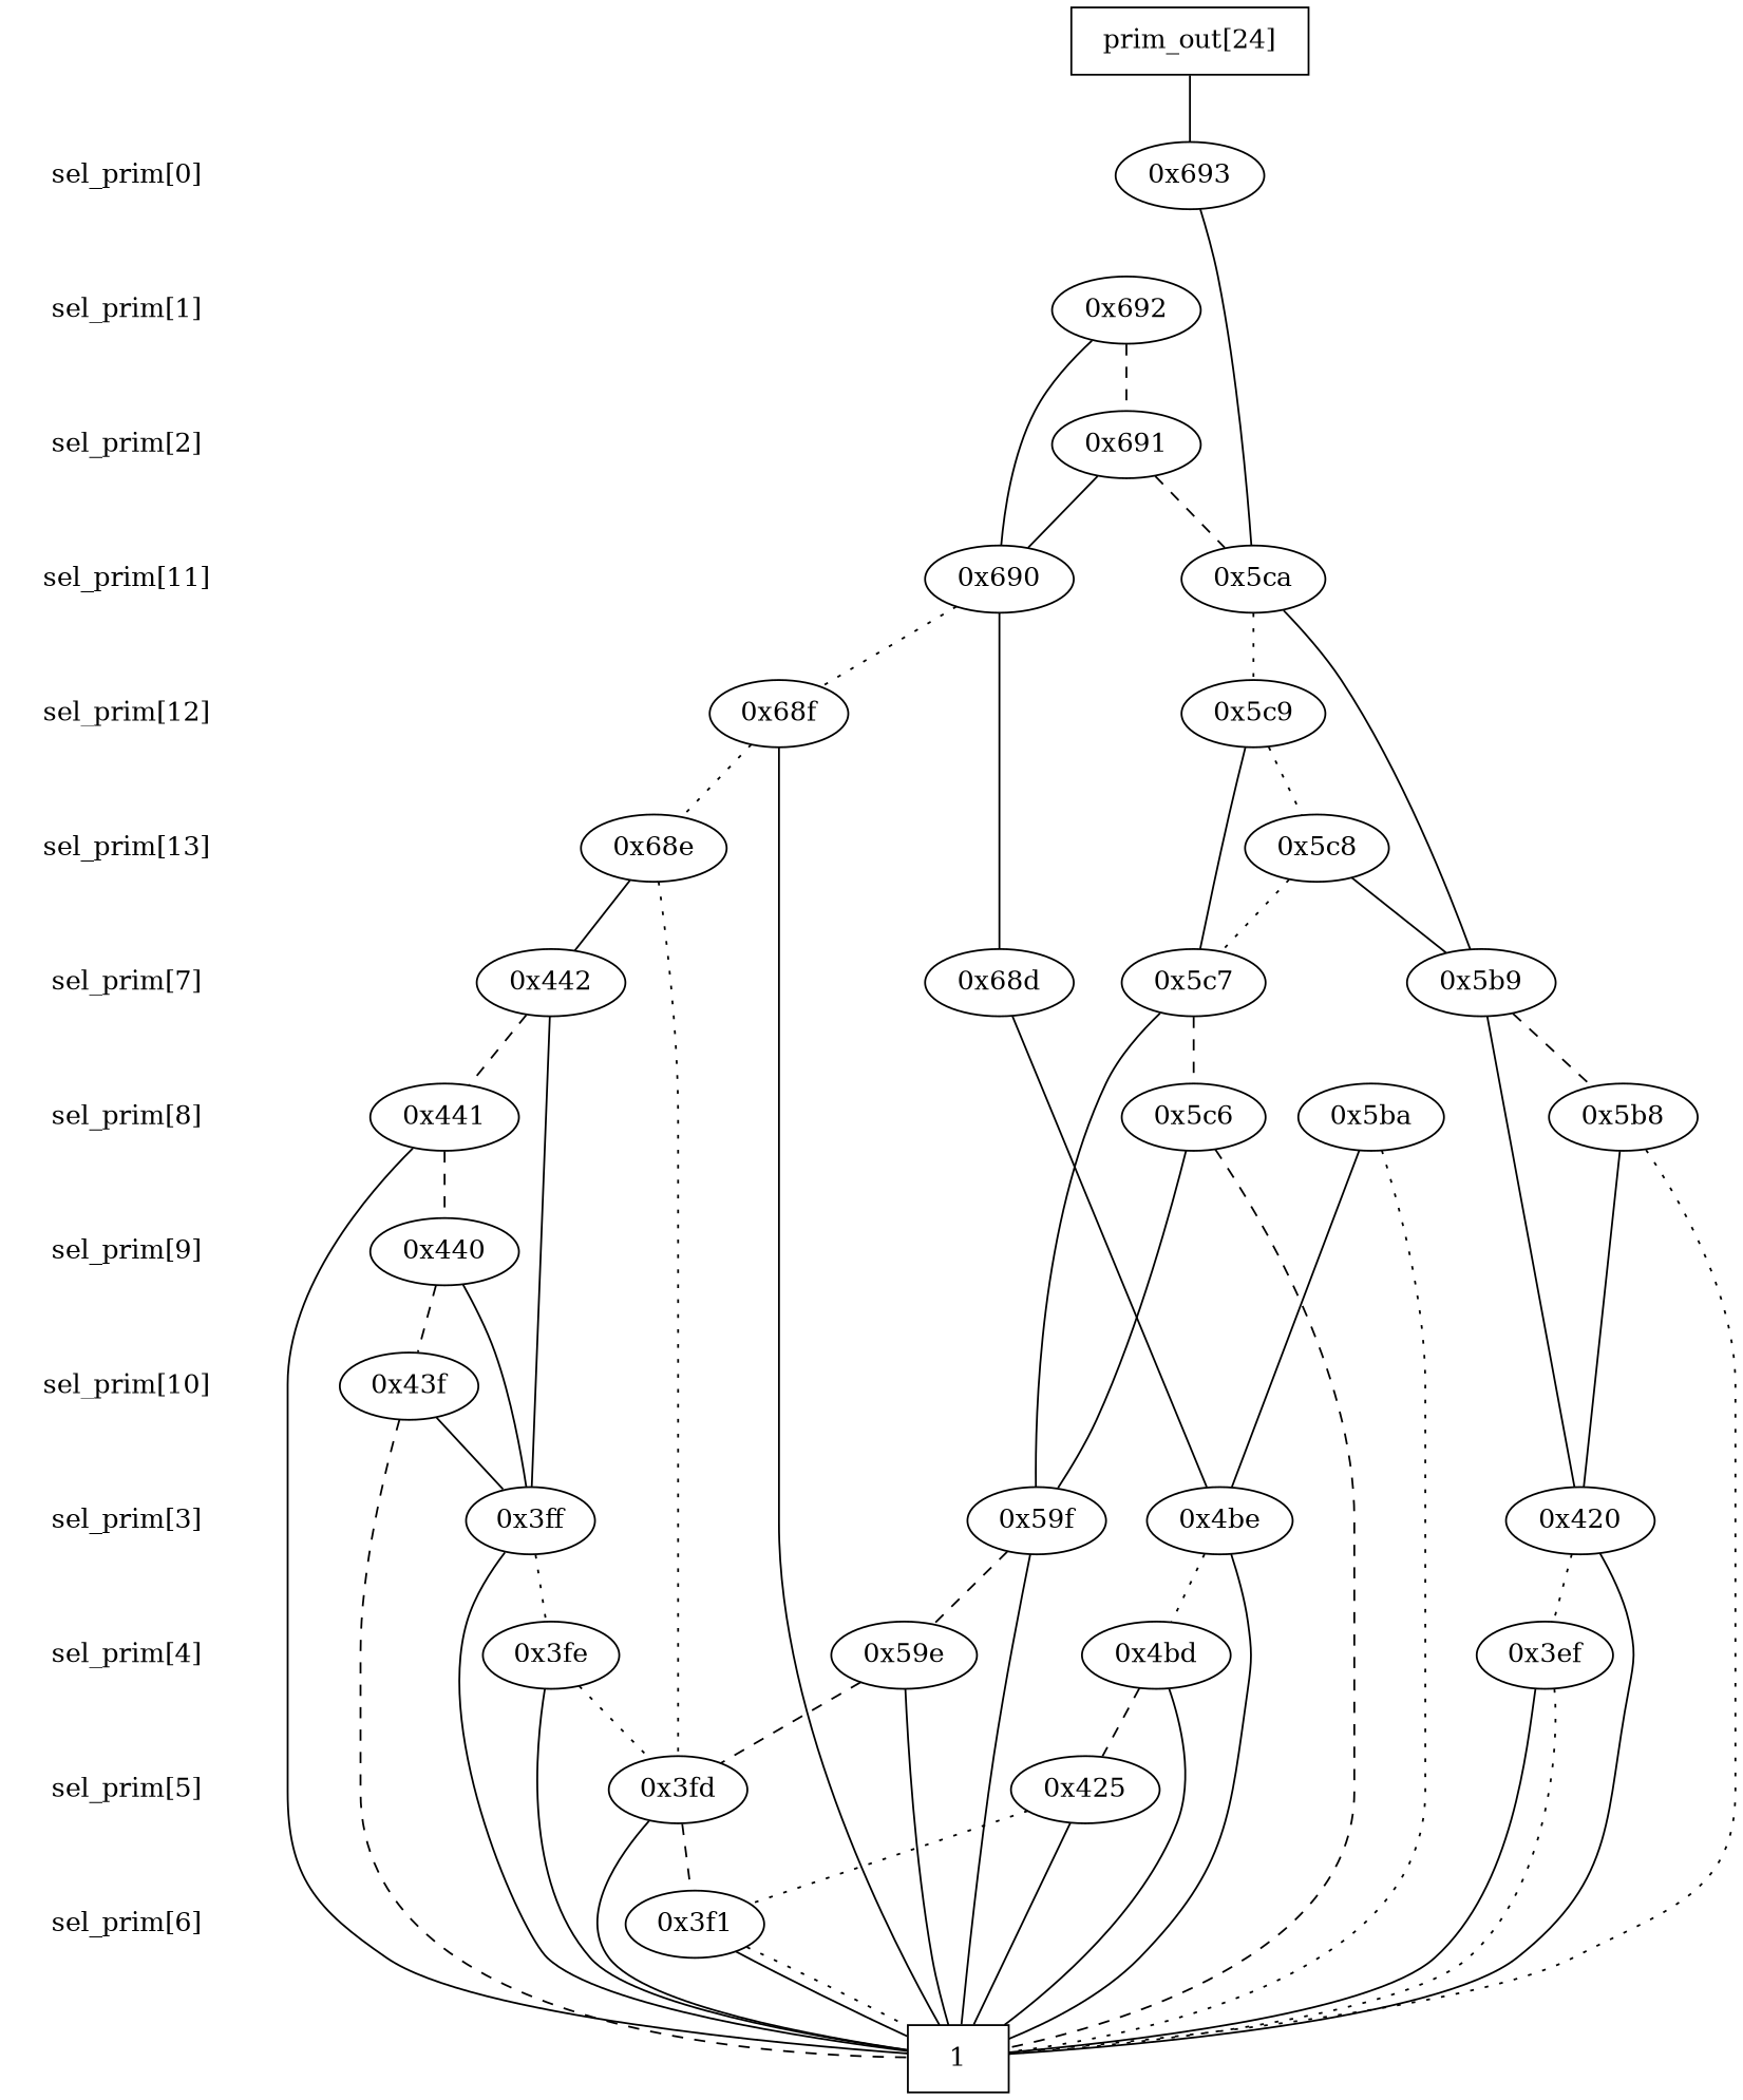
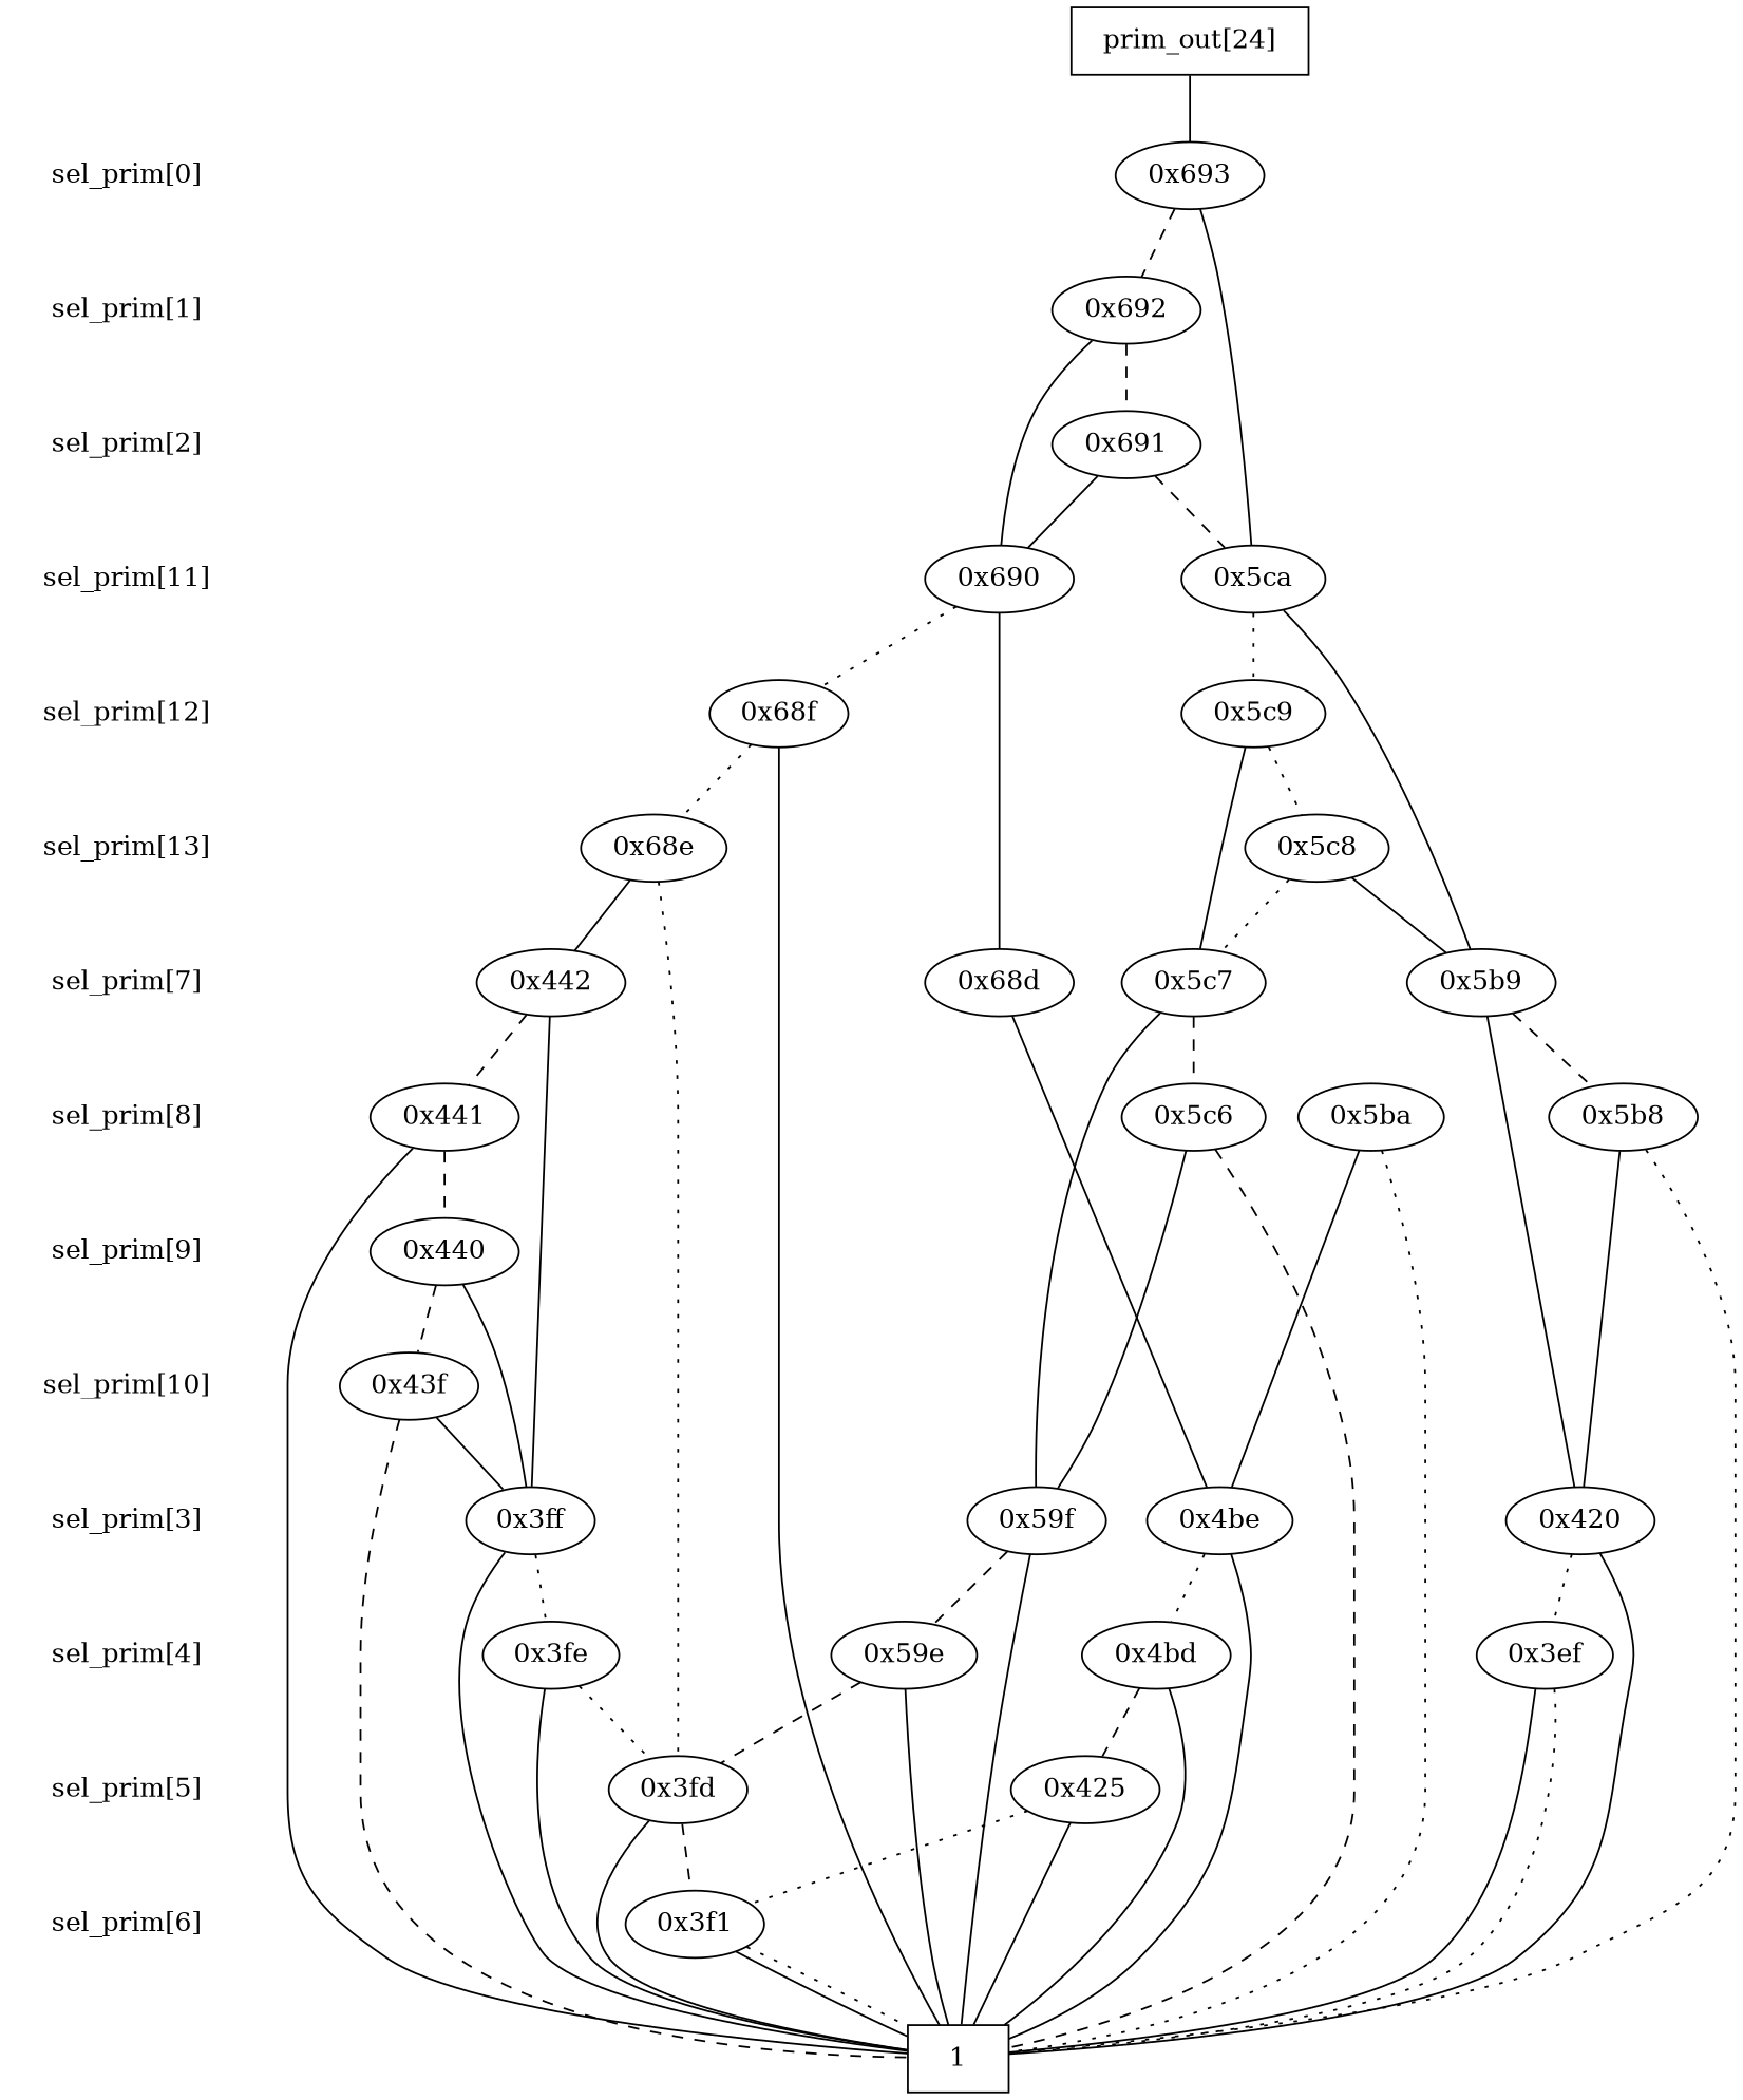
  digraph {
    edge [dir=none]
    "CONST NODES" [shape=plaintext style=invis]
    " sel_prim[0] " [shape=plaintext]
    " sel_prim[1] " [shape=plaintext]
    " sel_prim[2] " [shape=plaintext]
    " sel_prim[11] " [shape=plaintext]
    " sel_prim[12] " [shape=plaintext]
    " sel_prim[13] " [shape=plaintext]
    " sel_prim[7] " [shape=plaintext]
    " sel_prim[8] " [shape=plaintext]
    " sel_prim[9] " [shape=plaintext]
    " sel_prim[10] " [shape=plaintext]
    " sel_prim[3] " [shape=plaintext]
    " sel_prim[4] " [shape=plaintext]
    " sel_prim[5] " [shape=plaintext]
    " sel_prim[6] " [shape=plaintext]
    "  prim_out[24]  " [shape=box]
    "0x693"
    "0x692"
    "0x691"
    "0x690"
    "0x5ca"
    "0x5c9"
    "0x68f"
    "0x5c8"
    "0x68e"
    "0x5c7"
    "0x5b9"
    "0x68d"
    "0x442"
    "0x5b8"
    "0x5ba"
    "0x5c6"
    "0x441"
    "0x440"
    "0x43f"
    "0x420"
    "0x3ff"
    "0x4be"
    "0x59f"
    "0x3ef"
    "0x3fe"
    "0x59e"
    "0x4bd"
    "0x425"
    "0x3fd"
    "0x3f1"
    n47 [label=1 shape=box]
    subgraph sub_1 {
      "CONST NODES"
      " sel_prim[0] "
      " sel_prim[1] "
      " sel_prim[2] "
      " sel_prim[11] "
      " sel_prim[12] "
      " sel_prim[13] "
      " sel_prim[7] "
      " sel_prim[8] "
      " sel_prim[9] "
      " sel_prim[10] "
      " sel_prim[3] "
      " sel_prim[4] "
      " sel_prim[5] "
      " sel_prim[6] "
    }
    subgraph sub_2 {
      rank=same
      "  prim_out[24]  "
    }
    subgraph sub_3 {
      rank=same
      " sel_prim[0] "
      "0x693"
    }
    subgraph sub_4 {
      rank=same
      " sel_prim[1] "
      "0x692"
    }
    subgraph sub_5 {
      rank=same
      " sel_prim[2] "
      "0x691"
    }
    subgraph sub_6 {
      rank=same
      " sel_prim[11] "
      "0x690"
      "0x5ca"
    }
    subgraph sub_7 {
      rank=same
      " sel_prim[12] "
      "0x5c9"
      "0x68f"
    }
    subgraph sub_8 {
      rank=same
      " sel_prim[13] "
      "0x5c8"
      "0x68e"
    }
    subgraph sub_9 {
      rank=same
      " sel_prim[7] "
      "0x5c7"
      "0x5b9"
      "0x68d"
      "0x442"
    }
    subgraph sub_10 {
      rank=same
      " sel_prim[8] "
      "0x5b8"
      "0x5ba"
      "0x5c6"
      "0x441"
    }
    subgraph sub_11 {
      rank=same
      " sel_prim[9] "
      "0x440"
    }
    subgraph sub_12 {
      rank=same
      " sel_prim[10] "
      "0x43f"
    }
    subgraph sub_13 {
      rank=same
      " sel_prim[3] "
      "0x420"
      "0x3ff"
      "0x4be"
      "0x59f"
    }
    subgraph sub_14 {
      rank=same
      " sel_prim[4] "
      "0x3ef"
      "0x3fe"
      "0x59e"
      "0x4bd"
    }
    subgraph sub_15 {
      rank=same
      " sel_prim[5] "
      "0x425"
      "0x3fd"
    }
    subgraph sub_16 {
      rank=same
      " sel_prim[6] "
      "0x3f1"
    }
    subgraph sub_17 {
      rank=same
      "CONST NODES"
      subgraph sub_18 {
        rank=same
        n47
      }
    }
    " sel_prim[0] " -> " sel_prim[1] " [style=invis]
    " sel_prim[1] " -> " sel_prim[2] " [style=invis]
    " sel_prim[2] " -> " sel_prim[11] " [style=invis]
    " sel_prim[11] " -> " sel_prim[12] " [style=invis]
    " sel_prim[12] " -> " sel_prim[13] " [style=invis]
    " sel_prim[13] " -> " sel_prim[7] " [style=invis]
    " sel_prim[7] " -> " sel_prim[8] " [style=invis]
    " sel_prim[8] " -> " sel_prim[9] " [style=invis]
    " sel_prim[9] " -> " sel_prim[10] " [style=invis]
    " sel_prim[10] " -> " sel_prim[3] " [style=invis]
    " sel_prim[3] " -> " sel_prim[4] " [style=invis]
    " sel_prim[4] " -> " sel_prim[5] " [style=invis]
    " sel_prim[5] " -> " sel_prim[6] " [style=invis]
    " sel_prim[6] " -> "CONST NODES" [style=invis]
    "  prim_out[24]  " -> "0x693" [style=solid]
+   "0x693" -> "0x692" [style=dashed]
    "0x693" -> "0x5ca"
    "0x692" -> "0x691" [style=dashed]
    "0x692" -> "0x690"
    "0x691" -> "0x690"
    "0x691" -> "0x5ca" [style=dashed]
    "0x690" -> "0x68f" [style=dotted]
    "0x690" -> "0x68d"
    "0x5ca" -> "0x5c9" [style=dotted]
    "0x5ca" -> "0x5b9"
    "0x5c9" -> "0x5c8" [style=dotted]
    "0x5c9" -> "0x5c7"
    "0x68f" -> "0x68e" [style=dotted]
    "0x68f" -> n47
    "0x5c8" -> "0x5c7" [style=dotted]
    "0x5c8" -> "0x5b9"
    "0x68e" -> "0x442"
    "0x68e" -> "0x3fd" [style=dotted]
    "0x5c7" -> "0x5c6" [style=dashed]
    "0x5c7" -> "0x59f"
    "0x5b9" -> "0x5b8" [style=dashed]
    "0x5b9" -> "0x420"
    "0x68d" -> "0x4be"
    "0x442" -> "0x441" [style=dashed]
    "0x442" -> "0x3ff"
    "0x5b8" -> "0x420"
    "0x5b8" -> n47 [style=dotted]
    "0x5ba" -> "0x4be"
    "0x5ba" -> n47 [style=dotted]
    "0x5c6" -> "0x59f"
    "0x5c6" -> n47 [style=dashed]
    "0x441" -> "0x440" [style=dashed]
    "0x441" -> n47
    "0x440" -> "0x43f" [style=dashed]
    "0x440" -> "0x3ff"
    "0x43f" -> "0x3ff"
    "0x43f" -> n47 [style=dashed]
    "0x420" -> "0x3ef" [style=dotted]
    "0x420" -> n47
    "0x3ff" -> "0x3fe" [style=dotted]
    "0x3ff" -> n47
    "0x4be" -> "0x4bd" [style=dotted]
    "0x4be" -> n47
    "0x59f" -> "0x59e" [style=dashed]
    "0x59f" -> n47
    "0x3ef" -> n47
    "0x3ef" -> n47 [style=dotted]
    "0x3fe" -> "0x3fd" [style=dotted]
    "0x3fe" -> n47
    "0x59e" -> "0x3fd" [style=dashed]
    "0x59e" -> n47
    "0x4bd" -> "0x425" [style=dashed]
    "0x4bd" -> n47
    "0x425" -> "0x3f1" [style=dotted]
    "0x425" -> n47
    "0x3fd" -> "0x3f1" [style=dashed]
    "0x3fd" -> n47
    "0x3f1" -> n47
    "0x3f1" -> n47 [style=dotted]
  }
